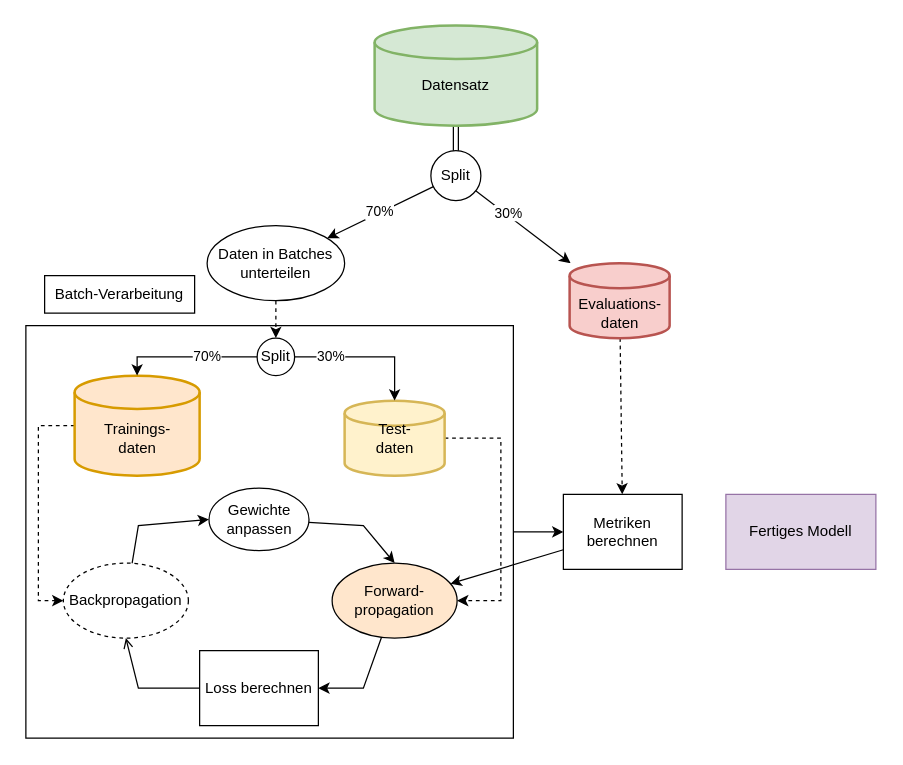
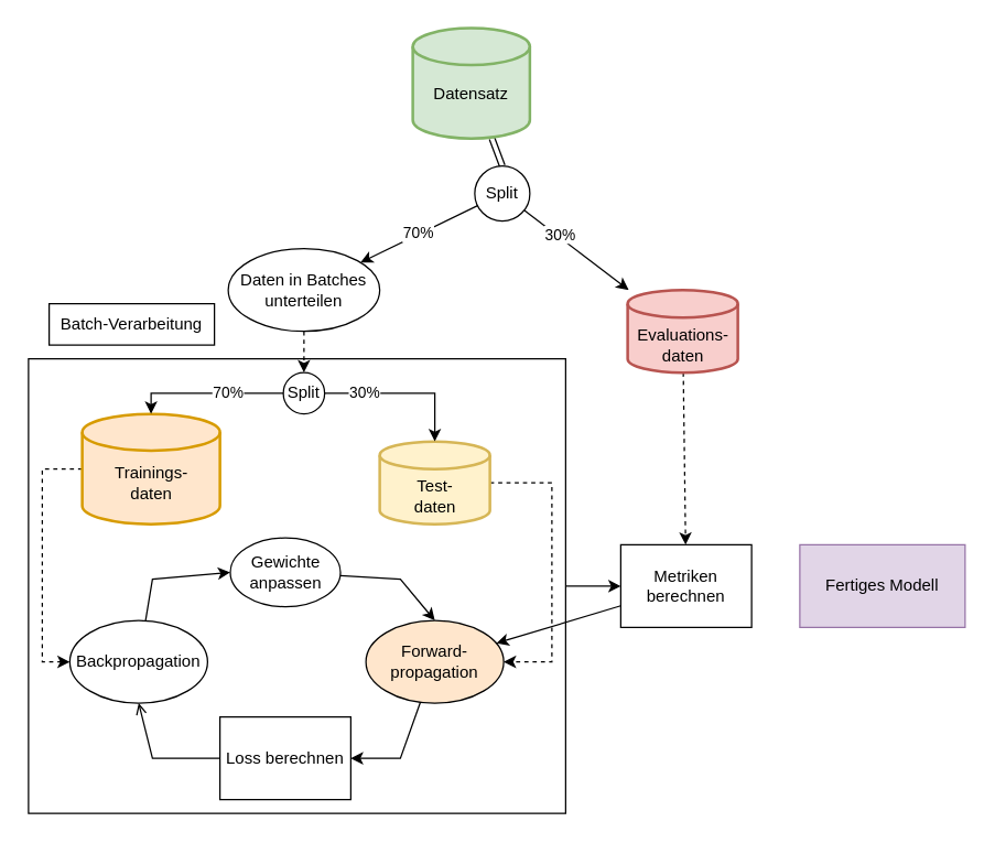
  <mxCell id="0" />
  <mxCell id="1" parent="0" />
  <mxCell id="2" style="edgeStyle=none;rounded=0;orthogonalLoop=1;jettySize=auto;html=1;entryX=0;entryY=0.5;entryDx=0;entryDy=0;" edge="1" parent="1" source="3" target="34"><mxGeometry relative="1" as="geometry" /></mxCell>
  <mxCell id="3" value="" style="rounded=0;whiteSpace=wrap;html=1;" vertex="1" parent="1"><mxGeometry x="20" y="260" width="390" height="330" as="geometry" /></mxCell>
  <mxCell id="4" style="edgeStyle=none;rounded=0;orthogonalLoop=1;jettySize=auto;html=1;entryX=0.5;entryY=0;entryDx=0;entryDy=0;shape=link;" edge="1" parent="1" source="5" target="21"><mxGeometry relative="1" as="geometry" /></mxCell>
- <mxCell id="5" value="&lt;br&gt;&lt;div&gt;Datensatz&lt;/div&gt;" style="strokeWidth=2;html=1;shape=mxgraph.flowchart.database;whiteSpace=wrap;fillColor=#d5e8d4;strokeColor=#82b366;" vertex="1" parent="1"><mxGeometry x="299" y="20" width="130" height="80" as="geometry" /></mxCell>
+ <mxCell id="5" value="&lt;br&gt;&lt;div&gt;Datensatz&lt;/div&gt;" style="strokeWidth=2;html=1;shape=mxgraph.flowchart.database;whiteSpace=wrap;fillColor=#d5e8d4;strokeColor=#82b366;" vertex="1" parent="1"><mxGeometry x="299" y="20" width="85" height="80" as="geometry" /></mxCell>
  <mxCell id="6" style="edgeStyle=none;rounded=0;orthogonalLoop=1;jettySize=auto;html=1;entryX=0;entryY=0.5;entryDx=0;entryDy=0;endArrow=classic;endFill=1;dashed=1;" edge="1" parent="1" source="7" target="13"><mxGeometry relative="1" as="geometry"><Array as="points"><mxPoint x="30" y="340" /><mxPoint x="30" y="480" /></Array></mxGeometry></mxCell>
  <mxCell id="7" value="" style="strokeWidth=2;html=1;shape=mxgraph.flowchart.database;whiteSpace=wrap;fillColor=#ffe6cc;strokeColor=#d79b00;" vertex="1" parent="1"><mxGeometry x="59" y="300" width="100" height="80" as="geometry" /></mxCell>
  <mxCell id="8" style="edgeStyle=none;rounded=0;orthogonalLoop=1;jettySize=auto;html=1;entryX=1;entryY=0.5;entryDx=0;entryDy=0;endArrow=classic;endFill=1;dashed=1;" edge="1" parent="1" source="9" target="28"><mxGeometry relative="1" as="geometry"><Array as="points"><mxPoint x="400" y="350" /><mxPoint x="400" y="480" /></Array></mxGeometry></mxCell>
  <mxCell id="9" value="" style="strokeWidth=2;html=1;shape=mxgraph.flowchart.database;whiteSpace=wrap;fillColor=#fff2cc;strokeColor=#d6b656;" vertex="1" parent="1"><mxGeometry x="275" y="320" width="80" height="60" as="geometry" /></mxCell>
- <mxCell id="10" value="&lt;div&gt;Test-&lt;/div&gt;&lt;div&gt;daten&lt;br&gt;&lt;/div&gt;" style="text;html=1;align=center;verticalAlign=middle;resizable=0;points=[];autosize=1;strokeColor=none;fillColor=none;" vertex="1" parent="1"><mxGeometry x="290" y="330" width="50" height="40" as="geometry" /></mxCell>
+ <mxCell id="10" value="&lt;div&gt;Test-&lt;/div&gt;&lt;div&gt;daten&lt;br&gt;&lt;/div&gt;" style="text;html=1;align=center;verticalAlign=middle;resizable=0;points=[];autosize=1;strokeColor=none;fillColor=none;" vertex="1" parent="1"><mxGeometry x="290" y="340" width="50" height="40" as="geometry" /></mxCell>
  <mxCell id="11" value="Trainings-&lt;div&gt;daten&lt;br&gt;&lt;/div&gt;" style="text;html=1;align=center;verticalAlign=middle;resizable=0;points=[];autosize=1;strokeColor=none;fillColor=none;" vertex="1" parent="1"><mxGeometry x="69" y="330" width="80" height="40" as="geometry" /></mxCell>
  <mxCell id="12" style="edgeStyle=none;rounded=0;orthogonalLoop=1;jettySize=auto;html=1;entryX=0;entryY=0.5;entryDx=0;entryDy=0;" edge="1" parent="1" source="13" target="30"><mxGeometry relative="1" as="geometry"><Array as="points"><mxPoint x="110" y="420" /></Array></mxGeometry></mxCell>
- <mxCell id="13" value="Backpropagation" style="ellipse;whiteSpace=wrap;html=1;dashed=1;" vertex="1" parent="1"><mxGeometry x="50" y="450" width="100" height="60" as="geometry" /></mxCell>
+ <mxCell id="13" value="Backpropagation" style="ellipse;whiteSpace=wrap;html=1;" vertex="1" parent="1"><mxGeometry x="50" y="450" width="100" height="60" as="geometry" /></mxCell>
  <mxCell id="14" style="edgeStyle=none;rounded=0;orthogonalLoop=1;jettySize=auto;html=1;dashed=1;" edge="1" parent="1" source="15" target="34"><mxGeometry relative="1" as="geometry" /></mxCell>
  <mxCell id="15" value="" style="strokeWidth=2;html=1;shape=mxgraph.flowchart.database;whiteSpace=wrap;fillColor=#f8cecc;strokeColor=#b85450;" vertex="1" parent="1"><mxGeometry x="455" y="210" width="80" height="60" as="geometry" /></mxCell>
  <mxCell id="16" value="&lt;div&gt;Evaluations-&lt;/div&gt;&lt;div&gt;daten&lt;br&gt;&lt;/div&gt;" style="text;html=1;align=center;verticalAlign=middle;resizable=0;points=[];autosize=1;strokeColor=none;fillColor=none;" vertex="1" parent="1"><mxGeometry x="450" y="230" width="90" height="40" as="geometry" /></mxCell>
  <mxCell id="17" style="edgeStyle=none;rounded=0;orthogonalLoop=1;jettySize=auto;html=1;" edge="1" parent="1" source="21" target="15"><mxGeometry relative="1" as="geometry" /></mxCell>
  <mxCell id="18" value="30%" style="edgeLabel;html=1;align=center;verticalAlign=middle;resizable=0;points=[];" vertex="1" connectable="0" parent="17"><mxGeometry x="-0.343" y="2" relative="1" as="geometry"><mxPoint as="offset" /></mxGeometry></mxCell>
  <mxCell id="19" style="edgeStyle=none;rounded=0;orthogonalLoop=1;jettySize=auto;html=1;" edge="1" parent="1" source="21" target="38"><mxGeometry relative="1" as="geometry" /></mxCell>
  <mxCell id="20" value="70%" style="edgeLabel;html=1;align=center;verticalAlign=middle;resizable=0;points=[];" vertex="1" connectable="0" parent="19"><mxGeometry x="0.018" y="-1" relative="1" as="geometry"><mxPoint as="offset" /></mxGeometry></mxCell>
  <mxCell id="21" value="Split" style="ellipse;whiteSpace=wrap;html=1;aspect=fixed;" vertex="1" parent="1"><mxGeometry x="344" y="120" width="40" height="40" as="geometry" /></mxCell>
  <mxCell id="22" value="Split" style="ellipse;whiteSpace=wrap;html=1;aspect=fixed;" vertex="1" parent="1"><mxGeometry x="205" y="270" width="30" height="30" as="geometry" /></mxCell>
  <mxCell id="23" style="edgeStyle=orthogonalEdgeStyle;rounded=0;orthogonalLoop=1;jettySize=auto;html=1;entryX=0.5;entryY=0;entryDx=0;entryDy=0;entryPerimeter=0;" edge="1" parent="1" source="22" target="7"><mxGeometry relative="1" as="geometry"><Array as="points"><mxPoint x="109" y="285" /></Array></mxGeometry></mxCell>
  <mxCell id="24" value="70%" style="edgeLabel;html=1;align=center;verticalAlign=middle;resizable=0;points=[];" vertex="1" connectable="0" parent="23"><mxGeometry x="-0.254" y="2" relative="1" as="geometry"><mxPoint y="-3" as="offset" /></mxGeometry></mxCell>
  <mxCell id="25" style="edgeStyle=orthogonalEdgeStyle;rounded=0;orthogonalLoop=1;jettySize=auto;html=1;entryX=0.5;entryY=0;entryDx=0;entryDy=0;entryPerimeter=0;" edge="1" parent="1" source="22" target="9"><mxGeometry relative="1" as="geometry" /></mxCell>
  <mxCell id="26" value="30%" style="edgeLabel;html=1;align=center;verticalAlign=middle;resizable=0;points=[];" vertex="1" connectable="0" parent="25"><mxGeometry x="-0.519" y="1" relative="1" as="geometry"><mxPoint as="offset" /></mxGeometry></mxCell>
  <mxCell id="27" style="edgeStyle=none;rounded=0;orthogonalLoop=1;jettySize=auto;html=1;" edge="1" parent="1" source="28" target="32"><mxGeometry relative="1" as="geometry"><Array as="points"><mxPoint x="290" y="550" /></Array></mxGeometry></mxCell>
  <mxCell id="28" value="&lt;div&gt;Forward-&lt;/div&gt;&lt;div&gt;propagation&lt;br&gt;&lt;/div&gt;" style="ellipse;whiteSpace=wrap;html=1;fillColor=#ffe6cc;" vertex="1" parent="1"><mxGeometry x="265" y="450" width="100" height="60" as="geometry" /></mxCell>
  <mxCell id="29" style="edgeStyle=none;rounded=0;orthogonalLoop=1;jettySize=auto;html=1;entryX=0.5;entryY=0;entryDx=0;entryDy=0;" edge="1" parent="1" source="30" target="28"><mxGeometry relative="1" as="geometry"><Array as="points"><mxPoint x="290" y="420" /></Array></mxGeometry></mxCell>
  <mxCell id="30" value="&lt;div&gt;Gewichte&lt;/div&gt;&lt;div&gt;anpassen&lt;br&gt;&lt;/div&gt;" style="ellipse;whiteSpace=wrap;html=1;" vertex="1" parent="1"><mxGeometry x="166.5" y="390" width="80" height="50" as="geometry" /></mxCell>
  <mxCell id="31" style="edgeStyle=none;rounded=0;orthogonalLoop=1;jettySize=auto;html=1;entryX=0.5;entryY=1;entryDx=0;entryDy=0;endArrow=open;" edge="1" parent="1" source="32" target="13"><mxGeometry relative="1" as="geometry"><Array as="points"><mxPoint x="110" y="550" /></Array></mxGeometry></mxCell>
  <mxCell id="32" value="Loss berechnen" style="whiteSpace=wrap;html=1;rounded=0;" vertex="1" parent="1"><mxGeometry x="159" y="520" width="95" height="60" as="geometry" /></mxCell>
  <mxCell id="33" style="edgeStyle=none;rounded=0;orthogonalLoop=1;jettySize=auto;html=1;" edge="1" parent="1" source="34" target="28"><mxGeometry relative="1" as="geometry" /></mxCell>
  <mxCell id="34" value="Metriken berechnen" style="whiteSpace=wrap;html=1;rounded=0;" vertex="1" parent="1"><mxGeometry x="450" y="395" width="95" height="60" as="geometry" /></mxCell>
  <mxCell id="35" value="Batch-Verarbeitung" style="rounded=0;whiteSpace=wrap;html=1;" vertex="1" parent="1"><mxGeometry x="35" y="220" width="120" height="30" as="geometry" /></mxCell>
  <mxCell id="36" value="Fertiges Modell" style="rounded=0;whiteSpace=wrap;html=1;fillColor=#e1d5e7;strokeColor=#9673a6;" vertex="1" parent="1"><mxGeometry x="580" y="395" width="120" height="60" as="geometry" /></mxCell>
  <mxCell id="37" style="edgeStyle=none;rounded=0;orthogonalLoop=1;jettySize=auto;html=1;entryX=0.5;entryY=0;entryDx=0;entryDy=0;dashed=1;" edge="1" parent="1" source="38" target="22"><mxGeometry relative="1" as="geometry"><mxPoint x="230" y="170" as="sourcePoint" /></mxGeometry></mxCell>
  <mxCell id="38" value="&lt;div&gt;Daten in Batches&lt;/div&gt;&lt;div&gt;unterteilen&lt;br&gt;&lt;/div&gt;" style="ellipse;whiteSpace=wrap;html=1;" vertex="1" parent="1"><mxGeometry x="165" y="180" width="110" height="60" as="geometry" /></mxCell>
